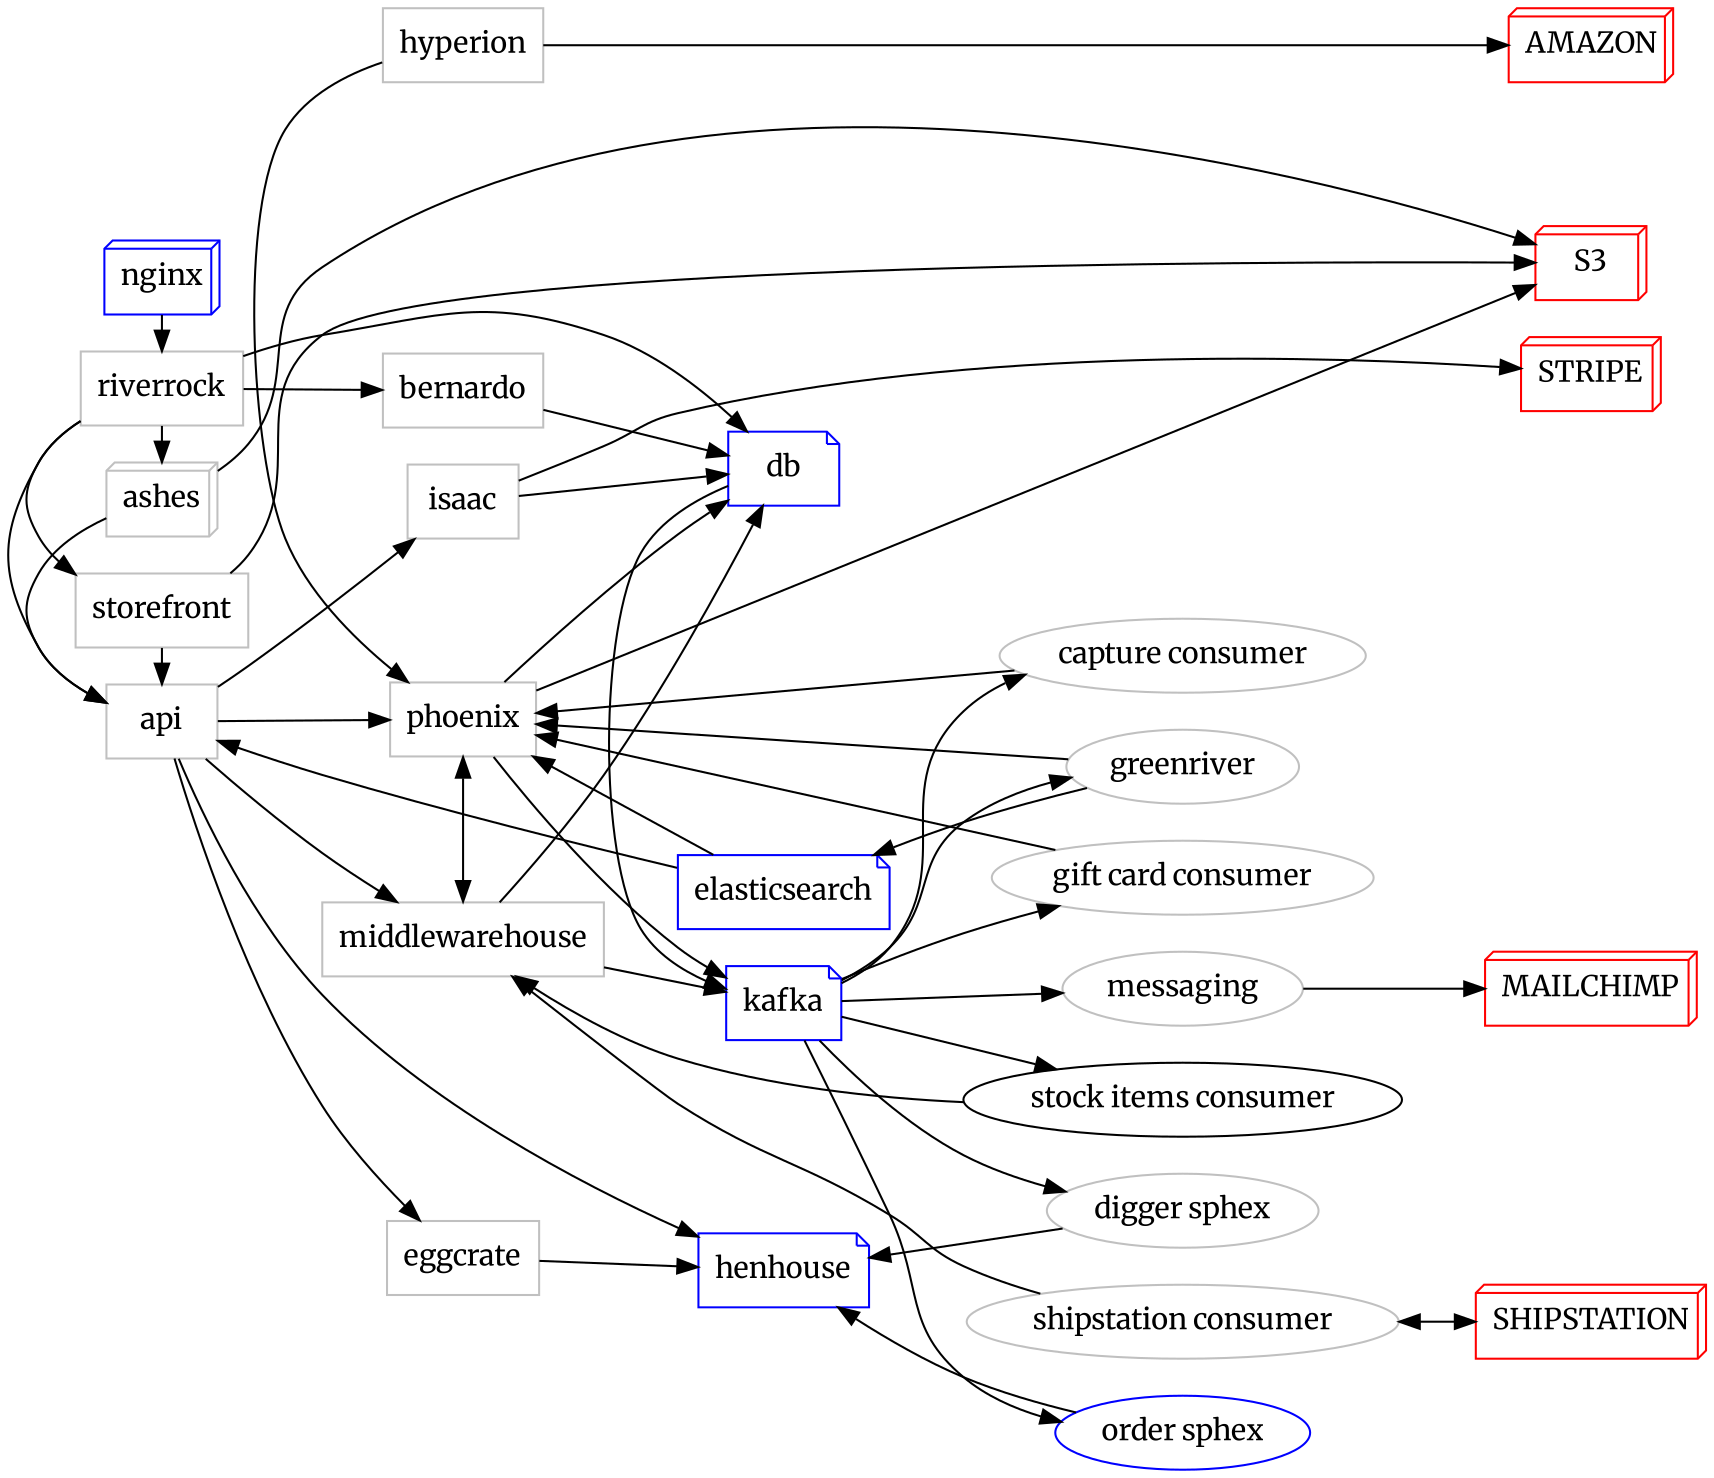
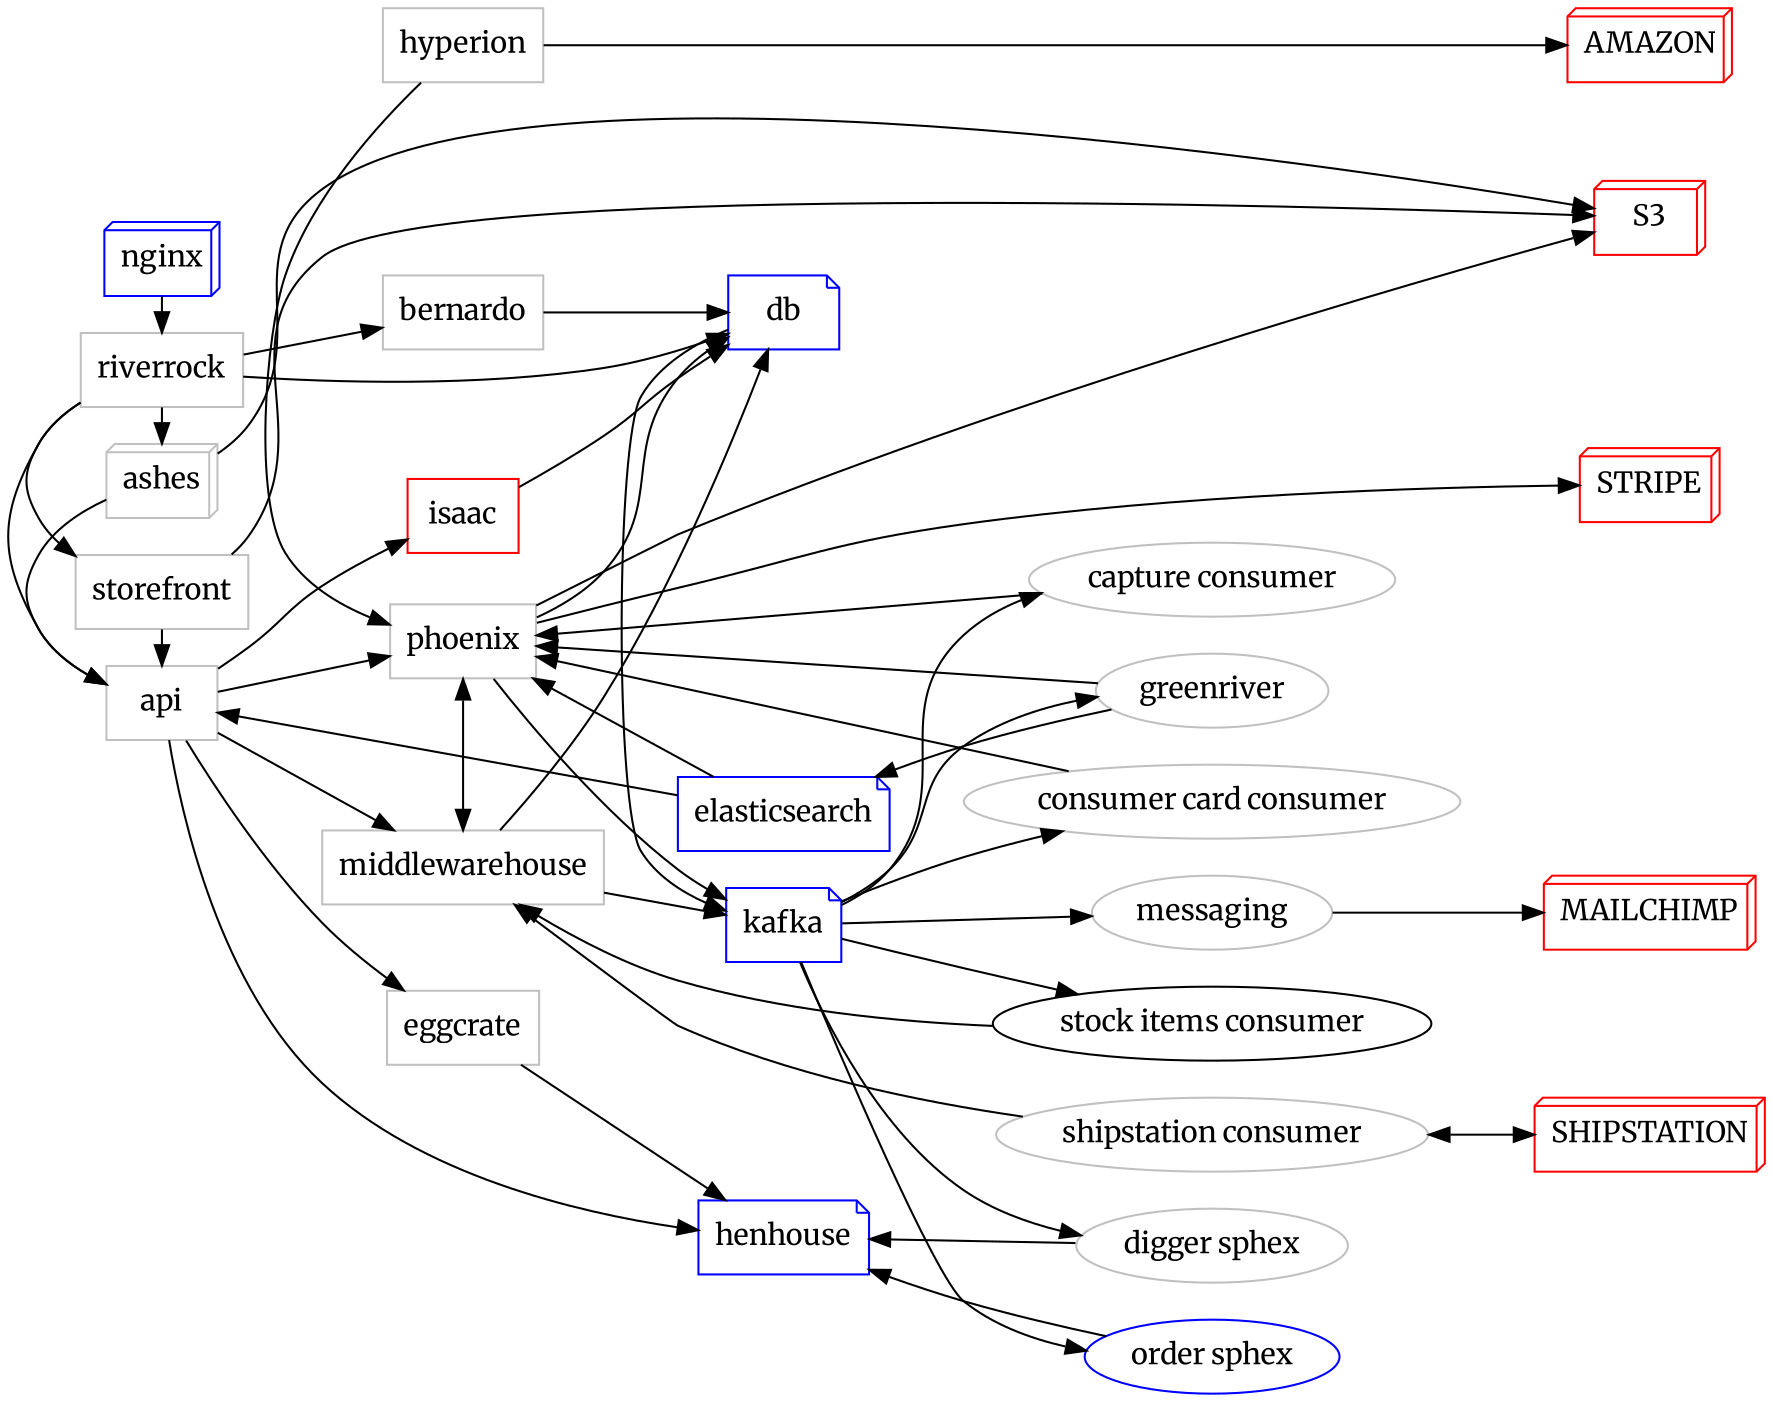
  digraph {
    fontname=Merriweather
    rankdir=LR
    node [color=gray fontname=Merriweather shape=rectangle]
    edge [fontname=Merriweather]
    nginx [color=blue shape=box3d]
    riverrock
    storefront
    ashes [shape=box3d]
    api
    phoenix
    middlewarehouse
    eggcrate
    hyperion
-   isaac
+   isaac [color=red]
    bernardo
    greenriver [shape=""]
    "capture consumer" [shape=""]
-   "gift card consumer" [shape=""]
+   "gift card consumer" [label="consumer card consumer" shape=""]
    "order sphex" [color=blue shape=""]
    "digger sphex" [shape=""]
    messaging [shape=""]
    "shipstation consumer" [shape=""]
    henhouse [color=blue shape=note]
    db [color=blue shape=note]
    kafka [color=blue shape=note]
    elasticsearch [color=blue shape=note]
    SHIPSTATION [color=red shape=box3d]
    STRIPE [color=red shape=box3d]
    MAILCHIMP [color=red shape=box3d]
    S3 [color=red shape=box3d]
    AMAZON [color=red shape=box3d]
    "stock items consumer" [color="" shape=""]
    subgraph sub_1 {
      rank=min
      nginx
      riverrock
      storefront
      ashes
      api
    }
    subgraph sub_2 {
      rank=same
      phoenix
      middlewarehouse
      eggcrate
      hyperion
      isaac
      bernardo
    }
    subgraph sub_3 {
      rank=same
      greenriver
      "capture consumer"
      "gift card consumer"
      "order sphex"
      "digger sphex"
      messaging
      "shipstation consumer"
    }
    subgraph sub_4 {
      rank=same
      henhouse
      db
      kafka
      elasticsearch
    }
    subgraph sub_5 {
      rank=max
      SHIPSTATION
      STRIPE
      MAILCHIMP
      S3
      AMAZON
    }
    nginx -> riverrock
    riverrock -> storefront
    riverrock -> ashes
    riverrock -> api
    riverrock -> bernardo
    riverrock -> db
    storefront -> api
    storefront -> S3
    ashes -> api
    ashes -> S3
    api -> phoenix
    api -> middlewarehouse
    api -> eggcrate
    api -> isaac
    api -> henhouse
    phoenix -> middlewarehouse [dir=both]
    phoenix -> db
    phoenix -> kafka
-   isaac -> STRIPE
+   phoenix -> STRIPE
    phoenix -> S3
    middlewarehouse -> db
    middlewarehouse -> kafka
    eggcrate -> henhouse
    hyperion -> phoenix
    hyperion -> AMAZON
    isaac -> db
    bernardo -> db
    greenriver -> phoenix
    greenriver -> elasticsearch
    "capture consumer" -> phoenix
    "gift card consumer" -> phoenix
    "order sphex" -> henhouse
    "digger sphex" -> henhouse
    messaging -> MAILCHIMP
    "shipstation consumer" -> middlewarehouse
    "shipstation consumer" -> SHIPSTATION [dir=both]
    db -> kafka
    kafka -> greenriver
    kafka -> "capture consumer"
    kafka -> "gift card consumer"
    kafka -> "order sphex"
    kafka -> "digger sphex"
    kafka -> messaging
    kafka -> "stock items consumer"
    elasticsearch -> api
    elasticsearch -> phoenix
    "stock items consumer" -> middlewarehouse
  }
